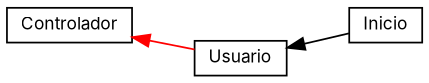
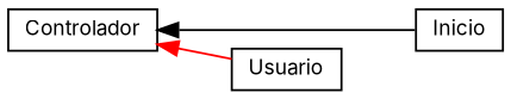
  digraph {
    fontname=Inter
    rankdir=LR
    node [color=black fillcolor=white fontname=Inter fontsize=10 shape=record style=filled]
    edge [dir=back fontname=Inter fontsize=10 labelfontname=Helvetica labelfontsize=10 style=solid]
    n1 [height=0.2 label=Controlador width=0.4]
    n2 [height=0.2 label=Inicio width=0.4]
    n3 [height=0.2 label=Usuario width=0.4]
-   n3 -> n2 [color=black]
+   n1 -> n2 [color=black]
    n1 -> n3 [color=red]
  }
